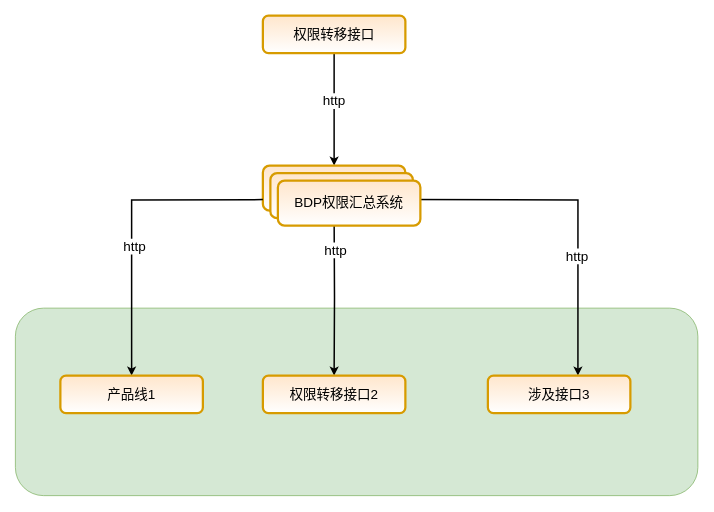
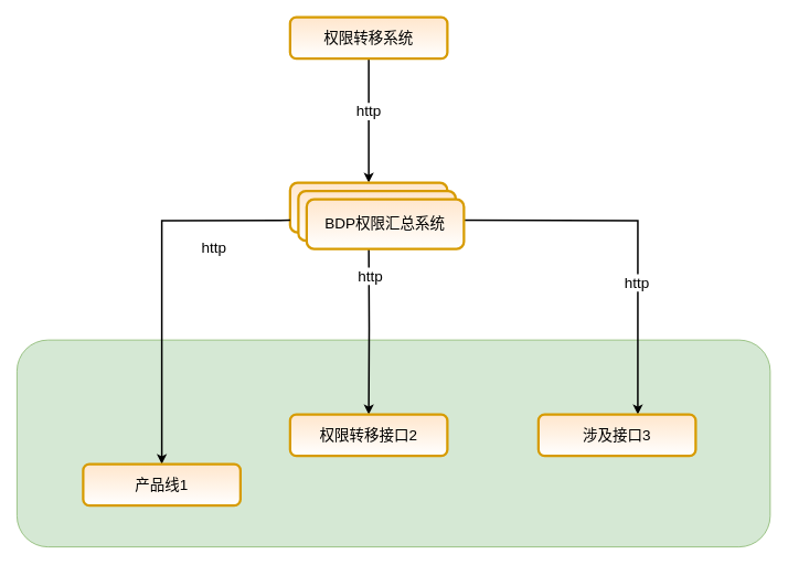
  <mxCell id="0" />
  <mxCell id="1" parent="0" />
  <mxCell id="2" value="" style="rounded=1;whiteSpace=wrap;html=1;fillColor=#d5e8d4;strokeColor=#82b366;" parent="1" vertex="1"><mxGeometry x="20" y="410" width="910" height="250" as="geometry" /></mxCell>
  <mxCell id="3" style="edgeStyle=orthogonalEdgeStyle;rounded=0;orthogonalLoop=1;jettySize=auto;html=1;entryX=0.5;entryY=0;entryDx=0;entryDy=0;strokeWidth=2;" parent="1" source="5" target="6" edge="1"><mxGeometry relative="1" as="geometry" /></mxCell>
  <mxCell id="4" value="&lt;font style=&quot;font-size: 18px&quot;&gt;http&lt;/font&gt;" style="text;html=1;resizable=0;points=[];align=center;verticalAlign=middle;labelBackgroundColor=#ffffff;" vertex="1" connectable="0" parent="3"><mxGeometry x="-0.16" y="-1" relative="1" as="geometry"><mxPoint as="offset" /></mxGeometry></mxCell>
- <mxCell id="5" value="&lt;font style=&quot;font-size: 18px&quot;&gt;权限转移接口&lt;/font&gt;&lt;br&gt;&lt;div&gt;&lt;/div&gt;" style="rounded=1;whiteSpace=wrap;html=1;strokeWidth=3;align=center;fillColor=#ffe6cc;strokeColor=#d79b00;gradientColor=#ffffff;" parent="1" vertex="1"><mxGeometry x="350" y="20" width="190" height="50" as="geometry" /></mxCell>
+ <mxCell id="5" value="&lt;font style=&quot;font-size: 18px&quot;&gt;权限转移系统&lt;/font&gt;&lt;br&gt;&lt;div&gt;&lt;/div&gt;" style="rounded=1;whiteSpace=wrap;html=1;strokeWidth=3;align=center;fillColor=#ffe6cc;strokeColor=#d79b00;gradientColor=#ffffff;" parent="1" vertex="1"><mxGeometry x="350" y="20" width="190" height="50" as="geometry" /></mxCell>
  <mxCell id="6" value="&lt;font style=&quot;font-size: 18px&quot;&gt;BDP权限汇总系统&lt;/font&gt;&lt;br&gt;&lt;div&gt;&lt;/div&gt;" style="rounded=1;whiteSpace=wrap;html=1;strokeWidth=3;align=center;fillColor=#ffe6cc;strokeColor=#d79b00;gradientColor=#ffffff;" parent="1" vertex="1"><mxGeometry x="350" y="220" width="190" height="60" as="geometry" /></mxCell>
  <mxCell id="7" style="edgeStyle=orthogonalEdgeStyle;rounded=0;orthogonalLoop=1;jettySize=auto;html=1;strokeWidth=2;" parent="1" target="14" edge="1"><mxGeometry relative="1" as="geometry"><mxPoint x="350" y="265.333" as="sourcePoint" /></mxGeometry></mxCell>
  <mxCell id="8" value="&lt;span style=&quot;font-size: 18px&quot;&gt;http&lt;/span&gt;" style="text;html=1;resizable=0;points=[];align=center;verticalAlign=middle;labelBackgroundColor=#ffffff;" vertex="1" connectable="0" parent="7"><mxGeometry x="-0.161" y="62" relative="1" as="geometry"><mxPoint as="offset" /></mxGeometry></mxCell>
  <mxCell id="9" style="edgeStyle=orthogonalEdgeStyle;rounded=0;orthogonalLoop=1;jettySize=auto;html=1;strokeWidth=2;" parent="1" target="15" edge="1"><mxGeometry relative="1" as="geometry"><mxPoint x="445" y="290" as="sourcePoint" /></mxGeometry></mxCell>
  <mxCell id="10" value="&lt;span style=&quot;font-size: 18px&quot;&gt;http&lt;/span&gt;" style="text;html=1;resizable=0;points=[];align=center;verticalAlign=middle;labelBackgroundColor=#ffffff;" vertex="1" connectable="0" parent="9"><mxGeometry x="-0.591" y="1" relative="1" as="geometry"><mxPoint as="offset" /></mxGeometry></mxCell>
  <mxCell id="11" style="edgeStyle=orthogonalEdgeStyle;rounded=0;orthogonalLoop=1;jettySize=auto;html=1;entryX=0.632;entryY=0;entryDx=0;entryDy=0;entryPerimeter=0;strokeWidth=2;" parent="1" target="13" edge="1"><mxGeometry relative="1" as="geometry"><mxPoint x="540" y="265.333" as="sourcePoint" /></mxGeometry></mxCell>
  <mxCell id="12" value="&lt;font style=&quot;font-size: 18px&quot;&gt;http&lt;/font&gt;" style="text;html=1;resizable=0;points=[];align=center;verticalAlign=middle;labelBackgroundColor=#ffffff;" vertex="1" connectable="0" parent="11"><mxGeometry x="-0.015" y="-75" relative="1" as="geometry"><mxPoint as="offset" /></mxGeometry></mxCell>
  <mxCell id="13" value="&lt;span style=&quot;font-size: 18px&quot;&gt;涉及接口3&lt;/span&gt;&lt;br&gt;&lt;div&gt;&lt;/div&gt;" style="rounded=1;whiteSpace=wrap;html=1;strokeWidth=3;align=center;fillColor=#ffe6cc;strokeColor=#d79b00;gradientColor=#ffffff;" parent="1" vertex="1"><mxGeometry x="650" y="500" width="190" height="50" as="geometry" /></mxCell>
- <mxCell id="14" value="&lt;font style=&quot;font-size: 18px&quot;&gt;产品线1&lt;/font&gt;&lt;br&gt;&lt;div&gt;&lt;/div&gt;" style="rounded=1;whiteSpace=wrap;html=1;strokeWidth=3;align=center;fillColor=#ffe6cc;strokeColor=#d79b00;gradientColor=#ffffff;" parent="1" vertex="1"><mxGeometry y="500" width="190" height="50" as="geometry" x="80" /></mxCell>
+ <mxCell id="14" value="&lt;font style=&quot;font-size: 18px&quot;&gt;产品线1&lt;/font&gt;&lt;br&gt;&lt;div&gt;&lt;/div&gt;" style="rounded=1;whiteSpace=wrap;html=1;strokeWidth=3;align=center;fillColor=#ffe6cc;strokeColor=#d79b00;gradientColor=#ffffff;" parent="1" vertex="1"><mxGeometry x="100" y="560" width="190" height="50" as="geometry" /></mxCell>
  <mxCell id="15" value="&lt;span style=&quot;font-size: 18px&quot;&gt;权限转移接口2&lt;/span&gt;&lt;br&gt;&lt;div&gt;&lt;/div&gt;" style="rounded=1;whiteSpace=wrap;html=1;strokeWidth=3;align=center;fillColor=#ffe6cc;strokeColor=#d79b00;gradientColor=#ffffff;" parent="1" vertex="1"><mxGeometry x="350" y="500" width="190" height="50" as="geometry" /></mxCell>
  <mxCell id="16" value="&lt;font style=&quot;font-size: 18px&quot;&gt;BDP权限汇总系统&lt;/font&gt;&lt;br&gt;&lt;div&gt;&lt;/div&gt;" style="rounded=1;whiteSpace=wrap;html=1;strokeWidth=3;align=center;fillColor=#ffe6cc;strokeColor=#d79b00;gradientColor=#ffffff;" vertex="1" parent="1"><mxGeometry x="360" y="230" width="190" height="60" as="geometry" /></mxCell>
  <mxCell id="17" value="&lt;font style=&quot;font-size: 18px&quot;&gt;BDP权限汇总系统&lt;/font&gt;&lt;br&gt;&lt;div&gt;&lt;/div&gt;" style="rounded=1;whiteSpace=wrap;html=1;strokeWidth=3;align=center;fillColor=#ffe6cc;strokeColor=#d79b00;gradientColor=#ffffff;" vertex="1" parent="1"><mxGeometry x="370" y="240" width="190" height="60" as="geometry" /></mxCell>
